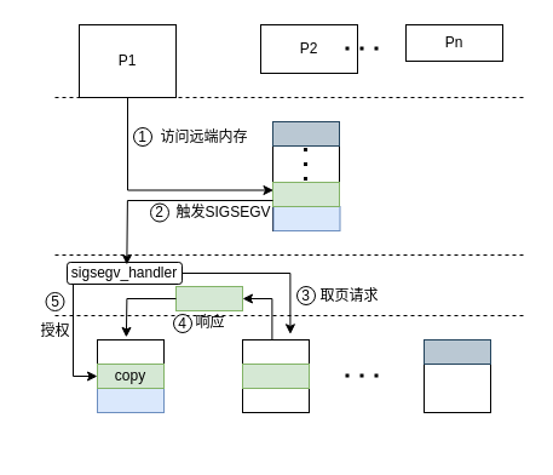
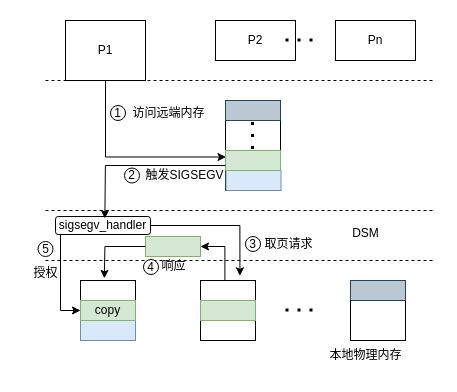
  <mxCell id="0" />
  <mxCell id="1" parent="0" />
  <mxCell id="2" style="edgeStyle=orthogonalEdgeStyle;rounded=0;orthogonalLoop=1;jettySize=auto;html=1;exitX=0.5;exitY=1;exitDx=0;exitDy=0;entryX=0;entryY=0.5;entryDx=0;entryDy=0;" parent="1" source="3" edge="1"><mxGeometry relative="1" as="geometry"><mxPoint x="105.5" y="56.5" as="sourcePoint" /><mxPoint x="225.5" y="156.5" as="targetPoint" /><Array as="points"><mxPoint x="105" y="157" /></Array></mxGeometry></mxCell>
  <mxCell id="3" value="P1" style="rounded=0;whiteSpace=wrap;html=1;" parent="1" vertex="1"><mxGeometry x="65" y="20" width="80" height="60" as="geometry" /></mxCell>
  <mxCell id="4" value="P2" style="rounded=0;whiteSpace=wrap;html=1;" parent="1" vertex="1"><mxGeometry x="215" y="20" width="80" height="40" as="geometry" /></mxCell>
- <mxCell id="5" value="Pn" style="rounded=0;whiteSpace=wrap;html=1;" parent="1" vertex="1"><mxGeometry x="335" y="20" width="80" height="30" as="geometry" /></mxCell>
+ <mxCell id="5" value="Pn" style="rounded=0;whiteSpace=wrap;html=1;" parent="1" vertex="1"><mxGeometry x="335" y="20" width="80" height="40" as="geometry" /></mxCell>
  <mxCell id="6" value="" style="endArrow=none;dashed=1;html=1;dashPattern=1 3;strokeWidth=3;rounded=0;" parent="1" edge="1"><mxGeometry width="50" height="50" relative="1" as="geometry"><mxPoint x="285" y="39.5" as="sourcePoint" /><mxPoint x="315" y="39.5" as="targetPoint" /></mxGeometry></mxCell>
  <mxCell id="7" value="" style="endArrow=none;html=1;rounded=0;dashed=1;" parent="1" edge="1"><mxGeometry width="50" height="50" relative="1" as="geometry"><mxPoint x="45" y="80" as="sourcePoint" /><mxPoint x="435" y="80" as="targetPoint" /></mxGeometry></mxCell>
  <mxCell id="8" value="" style="rounded=0;whiteSpace=wrap;html=1;" parent="1" vertex="1"><mxGeometry x="225" y="100" width="55" height="90" as="geometry" /></mxCell>
  <mxCell id="9" style="edgeStyle=orthogonalEdgeStyle;rounded=0;orthogonalLoop=1;jettySize=auto;html=1;exitX=0.444;exitY=-0.004;exitDx=0;exitDy=0;entryX=1;entryY=0.5;entryDx=0;entryDy=0;exitPerimeter=0;" parent="1" source="10" target="30" edge="1"><mxGeometry relative="1" as="geometry"><Array as="points"><mxPoint x="224" y="246" /></Array></mxGeometry></mxCell>
  <mxCell id="10" value="" style="rounded=0;whiteSpace=wrap;html=1;" parent="1" vertex="1"><mxGeometry x="200" y="280" width="55" height="60" as="geometry" /></mxCell>
  <mxCell id="11" value="" style="rounded=0;whiteSpace=wrap;html=1;" parent="1" vertex="1"><mxGeometry x="80" y="280" width="55" height="60" as="geometry" /></mxCell>
  <mxCell id="12" value="" style="rounded=0;whiteSpace=wrap;html=1;" parent="1" vertex="1"><mxGeometry x="350" y="280" width="55" height="60" as="geometry" /></mxCell>
  <mxCell id="13" value="" style="endArrow=none;html=1;rounded=0;dashed=1;" parent="1" edge="1"><mxGeometry width="50" height="50" relative="1" as="geometry"><mxPoint x="45" y="260" as="sourcePoint" /><mxPoint x="435" y="260" as="targetPoint" /></mxGeometry></mxCell>
  <mxCell id="14" value="" style="endArrow=none;html=1;rounded=0;dashed=1;" parent="1" edge="1"><mxGeometry width="50" height="50" relative="1" as="geometry"><mxPoint x="45" y="210" as="sourcePoint" /><mxPoint x="435" y="210" as="targetPoint" /></mxGeometry></mxCell>
  <mxCell id="15" value="" style="rounded=0;whiteSpace=wrap;html=1;fillColor=#dae8fc;strokeColor=#6c8ebf;" parent="1" vertex="1"><mxGeometry x="80" y="320" width="55" height="20" as="geometry" /></mxCell>
  <mxCell id="16" value="" style="rounded=0;whiteSpace=wrap;html=1;fillColor=#d5e8d4;strokeColor=#82b366;" parent="1" vertex="1"><mxGeometry x="200" y="300" width="55" height="20" as="geometry" /></mxCell>
  <mxCell id="17" value="" style="rounded=0;whiteSpace=wrap;html=1;fillColor=#dae8fc;strokeColor=#6c8ebf;" parent="1" vertex="1"><mxGeometry x="225.5" y="170" width="55" height="20" as="geometry" /></mxCell>
  <mxCell id="18" value="" style="rounded=0;whiteSpace=wrap;html=1;fillColor=#d5e8d4;strokeColor=#82b366;" parent="1" vertex="1"><mxGeometry x="225" y="150" width="55" height="20" as="geometry" /></mxCell>
  <mxCell id="19" value="" style="endArrow=none;dashed=1;html=1;dashPattern=1 3;strokeWidth=3;rounded=0;" parent="1" edge="1"><mxGeometry width="50" height="50" relative="1" as="geometry"><mxPoint x="285" y="309.5" as="sourcePoint" /><mxPoint x="315" y="309.5" as="targetPoint" /></mxGeometry></mxCell>
+ <mxCell id="20" value="本地物理内存" style="text;html=1;align=center;verticalAlign=middle;resizable=0;points=[];autosize=1;strokeColor=none;fillColor=none;" parent="1" vertex="1"><mxGeometry x="315" y="340" width="100" height="30" as="geometry" /></mxCell>
+ <mxCell id="21" value="DSM" style="text;html=1;align=center;verticalAlign=middle;resizable=0;points=[];autosize=1;strokeColor=none;fillColor=none;" parent="1" vertex="1"><mxGeometry x="340" y="218" width="50" height="30" as="geometry" /></mxCell>
  <mxCell id="22" value="1" style="ellipse;whiteSpace=wrap;html=1;aspect=fixed;" parent="1" vertex="1"><mxGeometry x="110" y="105" width="15" height="15" as="geometry" /></mxCell>
  <mxCell id="23" value="" style="rounded=0;whiteSpace=wrap;html=1;fillColor=#bac8d3;strokeColor=#23445d;" parent="1" vertex="1"><mxGeometry x="350" y="280" width="55" height="20" as="geometry" /></mxCell>
  <mxCell id="24" style="edgeStyle=orthogonalEdgeStyle;rounded=0;orthogonalLoop=1;jettySize=auto;html=1;exitX=0;exitY=1;exitDx=0;exitDy=0;entryX=0;entryY=0.5;entryDx=0;entryDy=0;" parent="1" edge="1"><mxGeometry relative="1" as="geometry"><mxPoint x="60" y="234" as="sourcePoint" /><mxPoint x="80" y="310" as="targetPoint" /><Array as="points"><mxPoint x="60" y="310" /></Array></mxGeometry></mxCell>
  <mxCell id="25" value="sigsegv_handler" style="rounded=1;whiteSpace=wrap;html=1;" parent="1" vertex="1"><mxGeometry x="55" y="216" width="95" height="18" as="geometry" /></mxCell>
  <mxCell id="26" style="edgeStyle=orthogonalEdgeStyle;rounded=0;orthogonalLoop=1;jettySize=auto;html=1;exitX=0;exitY=0.75;exitDx=0;exitDy=0;entryX=0.204;entryY=-0.001;entryDx=0;entryDy=0;entryPerimeter=0;" parent="1" source="18" edge="1"><mxGeometry relative="1" as="geometry"><mxPoint x="226" y="165" as="sourcePoint" /><mxPoint x="104.36" y="217.982" as="targetPoint" /></mxGeometry></mxCell>
  <mxCell id="27" value="触发SIGSEGV" style="text;html=1;align=center;verticalAlign=middle;resizable=0;points=[];autosize=1;strokeColor=none;fillColor=none;" parent="1" vertex="1"><mxGeometry x="134" y="160" width="100" height="30" as="geometry" /></mxCell>
  <mxCell id="28" value="2" style="ellipse;whiteSpace=wrap;html=1;aspect=fixed;" parent="1" vertex="1"><mxGeometry x="124" y="167.5" width="15" height="15" as="geometry" /></mxCell>
  <mxCell id="29" value="3" style="ellipse;whiteSpace=wrap;html=1;aspect=fixed;" parent="1" vertex="1"><mxGeometry x="245" y="236" width="15" height="15" as="geometry" /></mxCell>
  <mxCell id="30" value="" style="rounded=0;whiteSpace=wrap;html=1;fillColor=#d5e8d4;strokeColor=#82b366;" parent="1" vertex="1"><mxGeometry x="145" y="236" width="55" height="20" as="geometry" /></mxCell>
  <mxCell id="31" style="edgeStyle=orthogonalEdgeStyle;rounded=0;orthogonalLoop=1;jettySize=auto;html=1;exitX=0;exitY=0.5;exitDx=0;exitDy=0;entryX=0.416;entryY=-0.036;entryDx=0;entryDy=0;entryPerimeter=0;" parent="1" source="30" edge="1"><mxGeometry relative="1" as="geometry"><mxPoint x="146" y="246" as="sourcePoint" /><mxPoint x="103.88" y="277.84" as="targetPoint" /></mxGeometry></mxCell>
  <mxCell id="32" style="edgeStyle=orthogonalEdgeStyle;rounded=0;orthogonalLoop=1;jettySize=auto;html=1;exitX=1;exitY=0.5;exitDx=0;exitDy=0;entryX=0.717;entryY=-0.078;entryDx=0;entryDy=0;entryPerimeter=0;" parent="1" source="25" target="10" edge="1"><mxGeometry relative="1" as="geometry" /></mxCell>
  <mxCell id="33" value="4" style="ellipse;whiteSpace=wrap;html=1;aspect=fixed;" parent="1" vertex="1"><mxGeometry x="143" y="259" width="15" height="15" as="geometry" /></mxCell>
  <mxCell id="34" value="" style="rounded=0;whiteSpace=wrap;html=1;fillColor=#bac8d3;strokeColor=#23445d;" parent="1" vertex="1"><mxGeometry x="225" y="100" width="55" height="20" as="geometry" /></mxCell>
  <mxCell id="35" value="" style="endArrow=none;dashed=1;html=1;dashPattern=1 3;strokeWidth=3;rounded=0;" parent="1" edge="1"><mxGeometry width="50" height="50" relative="1" as="geometry"><mxPoint x="252.02" y="148.52" as="sourcePoint" /><mxPoint x="252.02" y="114" as="targetPoint" /></mxGeometry></mxCell>
  <mxCell id="36" value="访问远端内存" style="text;html=1;align=center;verticalAlign=middle;resizable=0;points=[];autosize=1;strokeColor=none;fillColor=none;" parent="1" vertex="1"><mxGeometry x="117.5" y="97.5" width="100" height="30" as="geometry" /></mxCell>
  <mxCell id="37" value="取页请求" style="text;html=1;align=center;verticalAlign=middle;resizable=0;points=[];autosize=1;strokeColor=none;fillColor=none;" parent="1" vertex="1"><mxGeometry x="253" y="228.5" width="70" height="30" as="geometry" /></mxCell>
  <mxCell id="38" value="响应" style="text;html=1;align=center;verticalAlign=middle;resizable=0;points=[];autosize=1;strokeColor=none;fillColor=none;" parent="1" vertex="1"><mxGeometry x="148" y="251" width="50" height="30" as="geometry" /></mxCell>
  <mxCell id="39" value="copy" style="rounded=0;whiteSpace=wrap;html=1;fillColor=#d5e8d4;strokeColor=#82b366;" parent="1" vertex="1"><mxGeometry x="80" y="300" width="55" height="20" as="geometry" /></mxCell>
  <mxCell id="40" value="授权" style="text;html=1;align=center;verticalAlign=middle;resizable=0;points=[];autosize=1;strokeColor=none;fillColor=none;" parent="1" vertex="1"><mxGeometry x="20" y="258" width="50" height="30" as="geometry" /></mxCell>
  <mxCell id="41" value="5" style="ellipse;whiteSpace=wrap;html=1;aspect=fixed;" parent="1" vertex="1"><mxGeometry x="37.5" y="241" width="15" height="15" as="geometry" /></mxCell>
